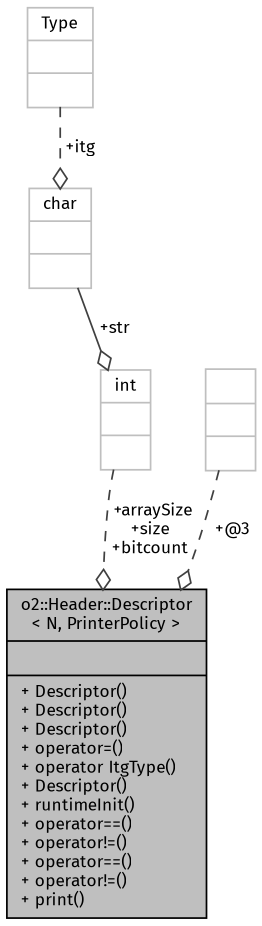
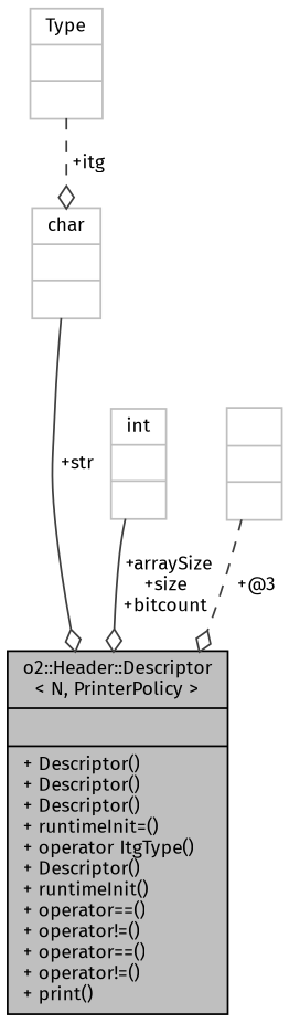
  digraph {
    fontname="Fira Sans"
    node [color=grey75 fontname="Fira Sans" fontsize=10 shape=record]
    edge [arrowhead=odiamond color=grey25 fontname="Fira Sans" fontsize=10 labelfontname=Helvetica labelfontsize=10 style=dashed]
-   n1 [color=black fillcolor=grey75 fontcolor=black height=0.2 label="{o2::Header::Descriptor\l\< N, PrinterPolicy \>\n||+ Descriptor()\l+ Descriptor()\l+ Descriptor()\l+ operator=()\l+ operator ItgType()\l+ Descriptor()\l+ runtimeInit()\l+ operator==()\l+ operator!=()\l+ operator==()\l+ operator!=()\l+ print()\l}" style=filled width=0.4]
+   n1 [color=black fillcolor=grey75 fontcolor=black height=0.2 label="{o2::Header::Descriptor\l\< N, PrinterPolicy \>\n||+ Descriptor()\l+ Descriptor()\l+ Descriptor()\l+ runtimeInit=()\l+ operator ItgType()\l+ Descriptor()\l+ runtimeInit()\l+ operator==()\l+ operator!=()\l+ operator==()\l+ operator!=()\l+ print()\l}" style=filled width=0.4]
    n2 [height=0.2 label="{Type\n||}" width=0.4]
    n3 [height=0.2 label="{char\n||}" width=0.4]
    n4 [height=0.2 label="{\n||}" width=0.4]
    n5 [height=0.2 label="{int\n||}" width=0.4]
    n2 -> n3 [label=" +itg"]
-   n3 -> n5 [label=" +str" style=solid]
+   n3 -> n1 [label=" +str" style=solid]
    n4 -> n1 [label=" +@3"]
-   n5 -> n1 [label=" +arraySize\n+size\n+bitcount"]
+   n5 -> n1 [label=" +arraySize\n+size\n+bitcount" style=solid]
  }
